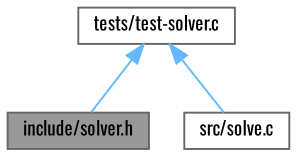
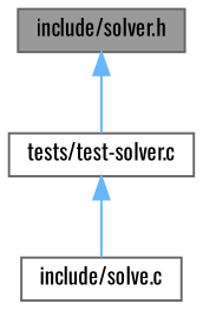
  digraph {
    fontname=Oswald
    node [color=grey40 fillcolor=white fontname=Oswald fontsize=10 shape=box style=filled]
    edge [color=steelblue1 dir=back fontname=Oswald fontsize=10 labelfontname=Helvetica labelfontsize=10 style=solid]
    n1 [color=gray40 fillcolor=grey60 fontcolor=black height=0.2 label="include/solver.h" width=0.4]
    n2 [height=0.2 label="tests/test-solver.c" width=0.4]
-   n3 [height=0.2 label="src/solve.c" width=0.4]
-   n2 -> n1
+   n3 [height=0.2 label="include/solve.c" width=0.4]
+   n1 -> n2
    n2 -> n3
  }
